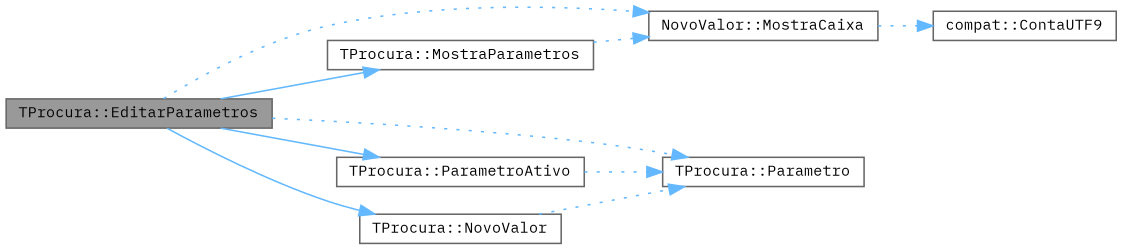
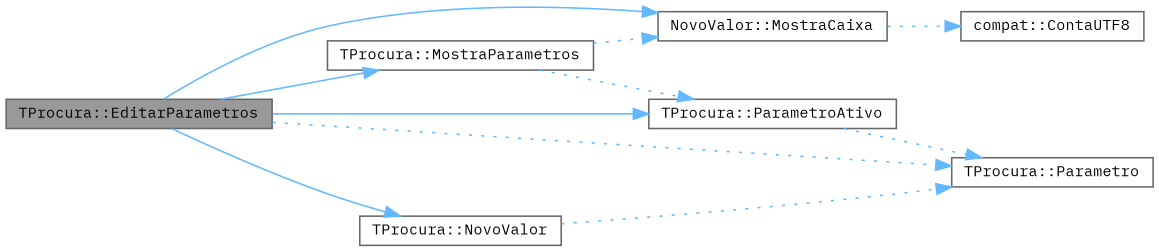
  digraph {
    fontname="IBM Plex Mono"
    rankdir=LR
    node [color=grey40 fillcolor=white fontname="IBM Plex Mono" fontsize=10 shape=box style=filled]
    edge [color=steelblue1 fontname="IBM Plex Mono" fontsize=10 labelfontname=Helvetica labelfontsize=10 style=dotted]
    n1 [color=gray40 fillcolor=grey60 fontcolor=black height=0.2 label="TProcura::EditarParametros" width=0.4]
    n2 [height=0.2 label="NovoValor::MostraCaixa" width=0.4]
    n3 [height=0.2 label="TProcura::MostraParametros" width=0.4]
    n4 [height=0.2 label="TProcura::Parametro" width=0.4]
    n5 [height=0.2 label="TProcura::ParametroAtivo" width=0.4]
    n6 [height=0.2 label="TProcura::NovoValor" width=0.4]
-   n7 [height=0.2 label="compat::ContaUTF9" width=0.4]
-   n1 -> n2
+   n7 [height=0.2 label="compat::ContaUTF8" width=0.4]
+   n1 -> n2 [style=solid]
    n1 -> n3 [style=solid]
    n1 -> n4
    n1 -> n5 [style=solid]
    n1 -> n6 [style=solid]
    n2 -> n7
    n3 -> n2
+   n3 -> n5
    n5 -> n4
    n6 -> n4
  }
